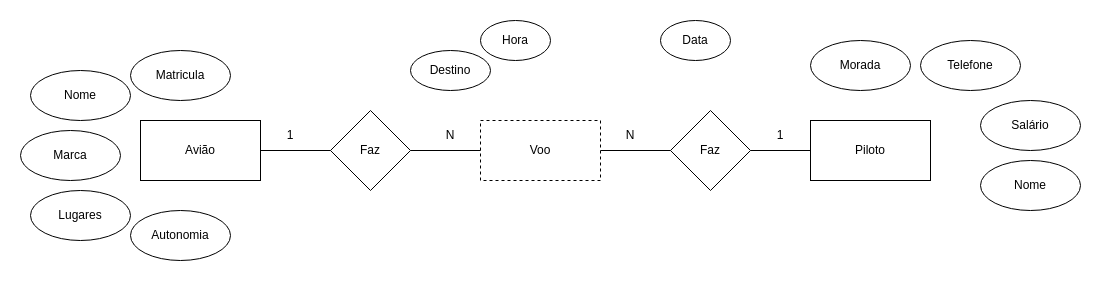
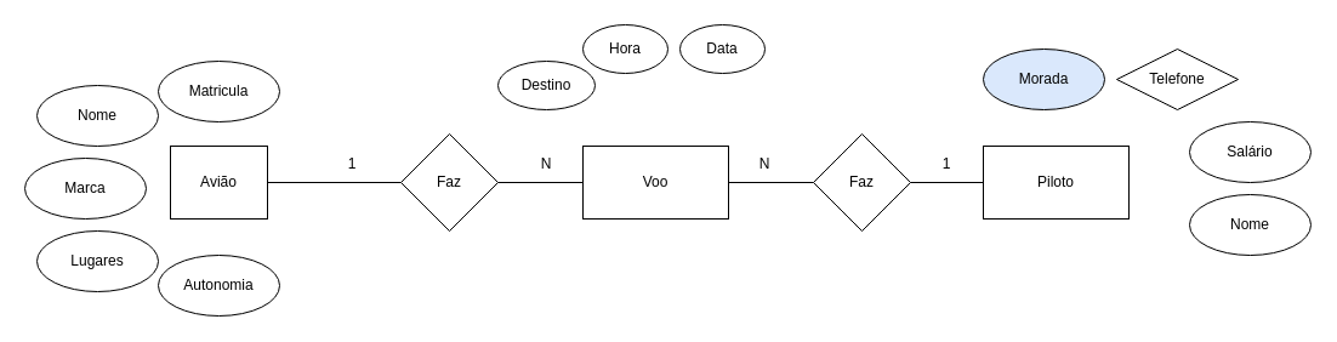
  <mxCell id="0" />
  <mxCell id="1" parent="0" />
- <mxCell id="2" value="Voo" style="rounded=0;whiteSpace=wrap;html=1;dashed=1;" vertex="1" parent="1"><mxGeometry x="480" y="120" width="120" height="60" as="geometry" /></mxCell>
+ <mxCell id="2" value="Voo" style="rounded=0;whiteSpace=wrap;html=1;" vertex="1" parent="1"><mxGeometry x="480" y="120" width="120" height="60" as="geometry" /></mxCell>
  <mxCell id="3" value="Piloto" style="rounded=0;whiteSpace=wrap;html=1;" vertex="1" parent="1"><mxGeometry x="810" y="120" width="120" height="60" as="geometry" /></mxCell>
- <mxCell id="4" value="Avião" style="rounded=0;whiteSpace=wrap;html=1;" vertex="1" parent="1"><mxGeometry x="140" y="120" width="120" height="60" as="geometry" /></mxCell>
+ <mxCell id="4" value="Avião" style="rounded=0;whiteSpace=wrap;html=1;" vertex="1" parent="1"><mxGeometry x="140" y="120" width="80" height="60" as="geometry" /></mxCell>
  <mxCell id="5" value="Faz" style="rhombus;whiteSpace=wrap;html=1;" vertex="1" parent="1"><mxGeometry x="670" y="110" width="80" height="80" as="geometry" /></mxCell>
  <mxCell id="6" value="Faz" style="rhombus;whiteSpace=wrap;html=1;" vertex="1" parent="1"><mxGeometry x="330" y="110" width="80" height="80" as="geometry" /></mxCell>
  <mxCell id="7" value="" style="endArrow=none;html=1;rounded=0;entryX=1;entryY=0.5;entryDx=0;entryDy=0;exitX=0;exitY=0.5;exitDx=0;exitDy=0;" edge="1" parent="1" source="3" target="5"><mxGeometry width="50" height="50" relative="1" as="geometry"><mxPoint x="550" y="250" as="sourcePoint" /><mxPoint x="600" y="200" as="targetPoint" /></mxGeometry></mxCell>
  <mxCell id="8" value="" style="endArrow=none;html=1;rounded=0;exitX=1;exitY=0.5;exitDx=0;exitDy=0;entryX=0;entryY=0.5;entryDx=0;entryDy=0;" edge="1" parent="1" source="2" target="5"><mxGeometry width="50" height="50" relative="1" as="geometry"><mxPoint x="550" y="250" as="sourcePoint" /><mxPoint x="600" y="200" as="targetPoint" /></mxGeometry></mxCell>
  <mxCell id="9" value="" style="endArrow=none;html=1;rounded=0;exitX=1;exitY=0.5;exitDx=0;exitDy=0;entryX=0;entryY=0.5;entryDx=0;entryDy=0;" edge="1" parent="1" source="6" target="2"><mxGeometry width="50" height="50" relative="1" as="geometry"><mxPoint x="550" y="250" as="sourcePoint" /><mxPoint x="600" y="200" as="targetPoint" /></mxGeometry></mxCell>
  <mxCell id="10" value="" style="endArrow=none;html=1;rounded=0;exitX=1;exitY=0.5;exitDx=0;exitDy=0;entryX=0;entryY=0.5;entryDx=0;entryDy=0;" edge="1" parent="1" source="4" target="6"><mxGeometry width="50" height="50" relative="1" as="geometry"><mxPoint x="550" y="250" as="sourcePoint" /><mxPoint x="600" y="200" as="targetPoint" /></mxGeometry></mxCell>
  <mxCell id="11" value="1" style="text;html=1;strokeColor=none;fillColor=none;align=center;verticalAlign=middle;whiteSpace=wrap;rounded=0;" vertex="1" parent="1"><mxGeometry x="750" y="120" width="60" height="30" as="geometry" /></mxCell>
  <mxCell id="12" value="N" style="text;html=1;strokeColor=none;fillColor=none;align=center;verticalAlign=middle;whiteSpace=wrap;rounded=0;" vertex="1" parent="1"><mxGeometry x="600" y="120" width="60" height="30" as="geometry" /></mxCell>
  <mxCell id="13" value="N" style="text;html=1;strokeColor=none;fillColor=none;align=center;verticalAlign=middle;whiteSpace=wrap;rounded=0;" vertex="1" parent="1"><mxGeometry x="420" y="120" width="60" height="30" as="geometry" /></mxCell>
  <mxCell id="14" value="1" style="text;html=1;strokeColor=none;fillColor=none;align=center;verticalAlign=middle;whiteSpace=wrap;rounded=0;" vertex="1" parent="1"><mxGeometry x="260" y="120" width="60" height="30" as="geometry" /></mxCell>
  <mxCell id="15" value="Autonomia" style="ellipse;whiteSpace=wrap;html=1;" vertex="1" parent="1"><mxGeometry x="130" y="210" width="100" height="50" as="geometry" /></mxCell>
  <mxCell id="16" value="Matricula" style="ellipse;whiteSpace=wrap;html=1;" vertex="1" parent="1"><mxGeometry x="130" y="50" width="100" height="50" as="geometry" /></mxCell>
  <mxCell id="17" value="Nome" style="ellipse;whiteSpace=wrap;html=1;" vertex="1" parent="1"><mxGeometry x="30" y="70" width="100" height="50" as="geometry" /></mxCell>
  <mxCell id="18" value="Marca" style="ellipse;whiteSpace=wrap;html=1;" vertex="1" parent="1"><mxGeometry x="20" y="130" width="100" height="50" as="geometry" /></mxCell>
  <mxCell id="19" value="Lugares" style="ellipse;whiteSpace=wrap;html=1;" vertex="1" parent="1"><mxGeometry x="30" y="190" width="100" height="50" as="geometry" /></mxCell>
  <mxCell id="20" value="Hora" style="ellipse;whiteSpace=wrap;html=1;" vertex="1" parent="1"><mxGeometry x="480" y="20" width="70" height="40" as="geometry" /></mxCell>
- <mxCell id="21" value="Data" style="ellipse;whiteSpace=wrap;html=1;" vertex="1" parent="1"><mxGeometry x="660" y="20" width="70" height="40" as="geometry" /></mxCell>
+ <mxCell id="21" value="Data" style="ellipse;whiteSpace=wrap;html=1;" vertex="1" parent="1"><mxGeometry x="560" y="20" width="70" height="40" as="geometry" /></mxCell>
  <mxCell id="22" value="Destino" style="ellipse;whiteSpace=wrap;html=1;" vertex="1" parent="1"><mxGeometry x="410" y="50" width="80" height="40" as="geometry" /></mxCell>
  <mxCell id="23" style="edgeStyle=orthogonalEdgeStyle;rounded=0;orthogonalLoop=1;jettySize=auto;html=1;exitX=0.5;exitY=1;exitDx=0;exitDy=0;" edge="1" parent="1"><mxGeometry relative="1" as="geometry"><mxPoint x="680" y="40" as="sourcePoint" /><mxPoint x="680" y="40" as="targetPoint" /></mxGeometry></mxCell>
  <mxCell id="24" value="Nome" style="ellipse;whiteSpace=wrap;html=1;" vertex="1" parent="1"><mxGeometry x="980" y="160" width="100" height="50" as="geometry" /></mxCell>
  <mxCell id="25" value="Salário" style="ellipse;whiteSpace=wrap;html=1;" vertex="1" parent="1"><mxGeometry x="980" y="100" width="100" height="50" as="geometry" /></mxCell>
- <mxCell id="26" value="Telefone" style="ellipse;whiteSpace=wrap;html=1;" vertex="1" parent="1"><mxGeometry x="920" y="40" width="100" height="50" as="geometry" /></mxCell>
+ <mxCell id="26" value="Telefone" style="rhombus;whiteSpace=wrap;html=1;" vertex="1" parent="1"><mxGeometry x="920" y="40" width="100" height="50" as="geometry" /></mxCell>
  <mxCell id="27" style="edgeStyle=orthogonalEdgeStyle;rounded=0;orthogonalLoop=1;jettySize=auto;html=1;exitX=0.5;exitY=1;exitDx=0;exitDy=0;" edge="1" parent="1" source="24" target="24"><mxGeometry relative="1" as="geometry" /></mxCell>
- <mxCell id="28" value="Morada" style="ellipse;whiteSpace=wrap;html=1;" vertex="1" parent="1"><mxGeometry x="810" y="40" width="100" height="50" as="geometry" /></mxCell>
+ <mxCell id="28" value="Morada" style="ellipse;whiteSpace=wrap;html=1;fillColor=#dae8fc;" vertex="1" parent="1"><mxGeometry x="810" y="40" width="100" height="50" as="geometry" /></mxCell>
